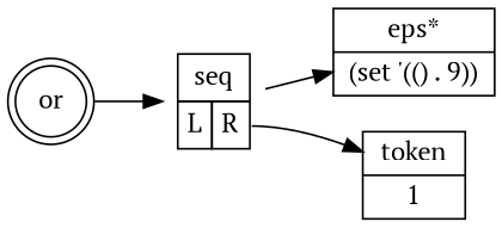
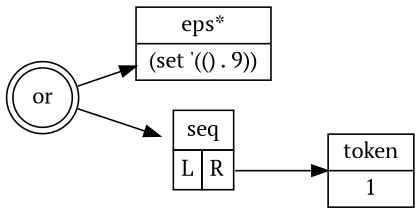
  digraph {
    fontname="PT Serif"
    rankdir=LR
    node [fontname="PT Serif" shape=record]
    edge [fontname="PT Serif"]
    n1 [label=or shape=doublecircle]
    n2 [label="eps* | (set '(() . 9))"]
    n3 [label=< <table border="0" cellborder="1" cellspacing="0" cellpadding="4"><tr><td colspan="2">seq</td></tr><tr><td port="L">L</td><td port="R">R</td></tr></table>> margin=0 shape=none]
    n4 [label="token | 1"]
-   n3 -> n2
+   n1 -> n2
    n1 -> n3
    n3 -> n4 [tailport=R]
  }
